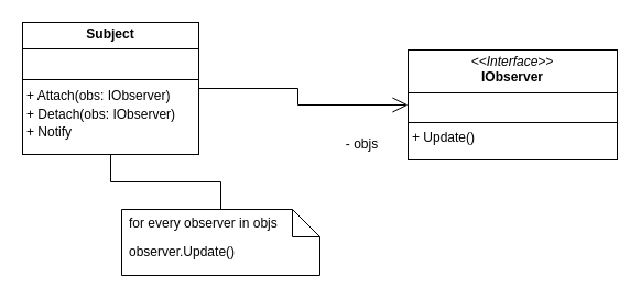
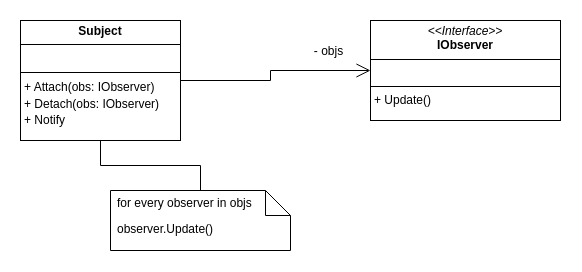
  <mxCell id="0" />
  <mxCell id="1" parent="0" />
  <mxCell id="2" style="edgeStyle=orthogonalEdgeStyle;rounded=0;orthogonalLoop=1;jettySize=auto;html=1;endArrow=open;endFill=0;endSize=12;" edge="1" parent="1" source="3" target="4"><mxGeometry relative="1" as="geometry" /></mxCell>
  <mxCell id="3" value="&lt;p style=&quot;margin:0px;margin-top:4px;text-align:center;&quot;&gt;&lt;b&gt;Subject&lt;/b&gt;&lt;/p&gt;&lt;hr size=&quot;1&quot; style=&quot;border-style:solid;&quot;&gt;&lt;p style=&quot;margin:0px;margin-left:4px;&quot;&gt;&lt;br&gt;&lt;/p&gt;&lt;hr size=&quot;1&quot; style=&quot;border-style:solid;&quot;&gt;&lt;p style=&quot;margin: 0px 0px 0px 4px; line-height: 140%;&quot;&gt;+ Attach(obs: IObserver)&lt;/p&gt;&lt;p style=&quot;margin: 0px 0px 0px 4px; line-height: 140%;&quot;&gt;+ Detach(obs: IObserver)&lt;/p&gt;&lt;p style=&quot;margin: 0px 0px 0px 4px; line-height: 140%;&quot;&gt;+ Notify&lt;/p&gt;" style="verticalAlign=top;align=left;overflow=fill;html=1;whiteSpace=wrap;" parent="1" vertex="1"><mxGeometry x="20" y="20" width="160" height="120" as="geometry" /></mxCell>
- <mxCell id="4" value="&lt;p style=&quot;margin:0px;margin-top:4px;text-align:center;&quot;&gt;&lt;i&gt;&amp;lt;&amp;lt;Interface&amp;gt;&amp;gt;&lt;/i&gt;&lt;br&gt;&lt;b&gt;IObserver&lt;/b&gt;&lt;/p&gt;&lt;hr size=&quot;1&quot; style=&quot;border-style:solid;&quot;&gt;&lt;p style=&quot;margin:0px;margin-left:4px;&quot;&gt;&lt;br&gt;&lt;/p&gt;&lt;hr size=&quot;1&quot; style=&quot;border-style:solid;&quot;&gt;&lt;p style=&quot;margin:0px;margin-left:4px;&quot;&gt;+ Update()&lt;br&gt;&lt;/p&gt;" style="verticalAlign=top;align=left;overflow=fill;html=1;whiteSpace=wrap;" vertex="1" parent="1"><mxGeometry x="370" y="45" width="190" height="100" as="geometry" /></mxCell>
- <mxCell id="5" value="- objs" style="text;html=1;align=center;verticalAlign=middle;resizable=0;points=[];autosize=1;strokeColor=none;fillColor=none;" vertex="1" parent="1"><mxGeometry x="303" y="116" width="50" height="30" as="geometry" /></mxCell>
+ <mxCell id="4" value="&lt;p style=&quot;margin:0px;margin-top:4px;text-align:center;&quot;&gt;&lt;i&gt;&amp;lt;&amp;lt;Interface&amp;gt;&amp;gt;&lt;/i&gt;&lt;br&gt;&lt;b&gt;IObserver&lt;/b&gt;&lt;/p&gt;&lt;hr size=&quot;1&quot; style=&quot;border-style:solid;&quot;&gt;&lt;p style=&quot;margin:0px;margin-left:4px;&quot;&gt;&lt;br&gt;&lt;/p&gt;&lt;hr size=&quot;1&quot; style=&quot;border-style:solid;&quot;&gt;&lt;p style=&quot;margin:0px;margin-left:4px;&quot;&gt;+ Update()&lt;br&gt;&lt;/p&gt;" style="verticalAlign=top;align=left;overflow=fill;html=1;whiteSpace=wrap;" vertex="1" parent="1"><mxGeometry x="370" y="20" width="190" height="100" as="geometry" /></mxCell>
+ <mxCell id="5" value="- objs" style="text;html=1;align=center;verticalAlign=middle;resizable=0;points=[];autosize=1;strokeColor=none;fillColor=none;" vertex="1" parent="1"><mxGeometry x="303" y="36" width="50" height="30" as="geometry" /></mxCell>
  <mxCell id="6" value="observer.Update()" style="shape=note2;boundedLbl=1;whiteSpace=wrap;html=1;size=25;verticalAlign=top;align=left;spacingLeft=5;" vertex="1" parent="1"><mxGeometry x="110" y="190" width="180" height="60" as="geometry" /></mxCell>
  <mxCell id="7" value="for every observer in objs" style="resizeWidth=1;part=1;strokeColor=none;fillColor=none;align=left;spacingLeft=5;whiteSpace=wrap;html=1;" vertex="1" parent="6"><mxGeometry width="180" height="25" relative="1" as="geometry" /></mxCell>
  <mxCell id="8" style="edgeStyle=orthogonalEdgeStyle;rounded=0;orthogonalLoop=1;jettySize=auto;html=1;entryX=0.5;entryY=1;entryDx=0;entryDy=0;endArrow=none;endFill=0;" edge="1" parent="1" source="7" target="3"><mxGeometry relative="1" as="geometry" /></mxCell>
